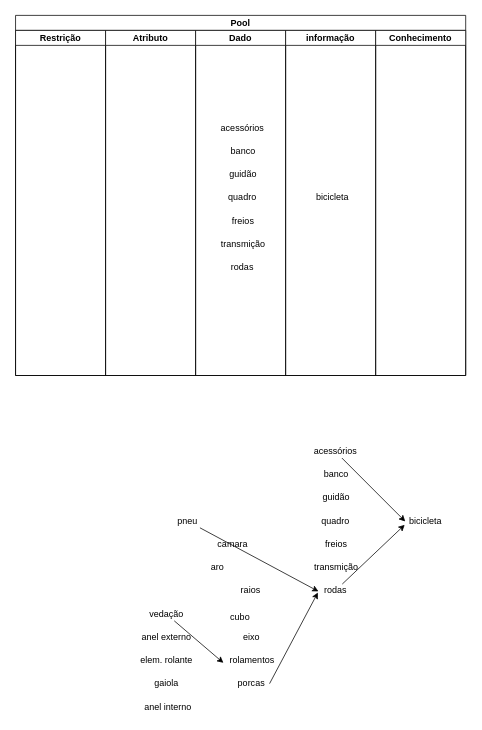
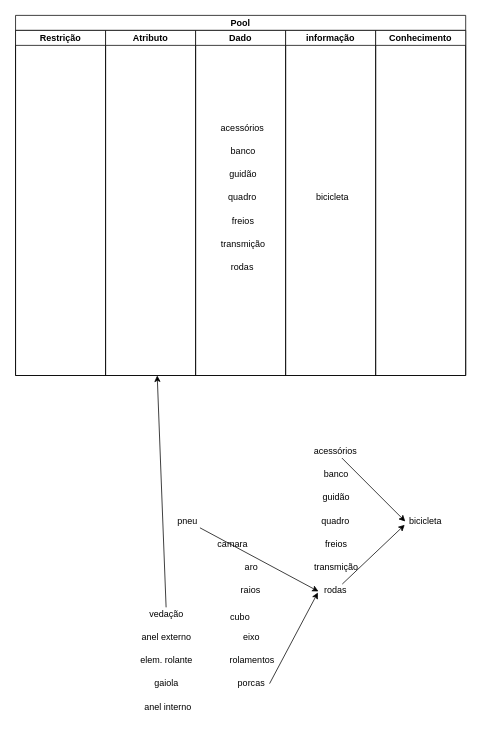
  <mxCell id="0" />
  <mxCell id="1" parent="0" />
  <mxCell id="2" value="Pool" style="swimlane;childLayout=stackLayout;resizeParent=1;resizeParentMax=0;startSize=20;" vertex="1" parent="1"><mxGeometry x="20" y="20" width="600" height="480" as="geometry"><mxRectangle x="-1298" y="-2057" width="53" height="20" as="alternateBounds" /></mxGeometry></mxCell>
  <mxCell id="3" value="Restrição" style="swimlane;startSize=20;" vertex="1" parent="2"><mxGeometry y="20" width="120" height="460" as="geometry"><mxRectangle y="20" width="24" height="460" as="alternateBounds" /></mxGeometry></mxCell>
  <mxCell id="4" value="Atributo" style="swimlane;startSize=20;" vertex="1" parent="2"><mxGeometry x="120" y="20" width="120" height="460" as="geometry" /></mxCell>
  <mxCell id="5" value="Dado" style="swimlane;startSize=20;" vertex="1" parent="2"><mxGeometry x="240" y="20" width="120" height="460" as="geometry" /></mxCell>
  <mxCell id="6" value="quadro" style="text;html=1;resizable=0;autosize=1;align=center;verticalAlign=middle;points=[];fillColor=none;strokeColor=none;rounded=0;" vertex="1" parent="5"><mxGeometry x="38.5" y="214" width="47" height="18" as="geometry" /></mxCell>
  <mxCell id="7" value="freios" style="text;html=1;resizable=0;autosize=1;align=center;verticalAlign=middle;points=[];fillColor=none;strokeColor=none;rounded=0;" vertex="1" parent="5"><mxGeometry x="43" y="245" width="39" height="18" as="geometry" /></mxCell>
  <mxCell id="8" value="guidão" style="text;html=1;resizable=0;autosize=1;align=center;verticalAlign=middle;points=[];fillColor=none;strokeColor=none;rounded=0;" vertex="1" parent="5"><mxGeometry x="39.5" y="183" width="46" height="18" as="geometry" /></mxCell>
  <mxCell id="9" value="banco" style="text;html=1;resizable=0;autosize=1;align=center;verticalAlign=middle;points=[];fillColor=none;strokeColor=none;rounded=0;" vertex="1" parent="5"><mxGeometry x="41" y="152" width="43" height="18" as="geometry" /></mxCell>
  <mxCell id="10" value="transmição" style="text;html=1;resizable=0;autosize=1;align=center;verticalAlign=middle;points=[];fillColor=none;strokeColor=none;rounded=0;" vertex="1" parent="5"><mxGeometry x="28" y="276" width="69" height="18" as="geometry" /></mxCell>
  <mxCell id="11" value="rodas" style="text;html=1;resizable=0;autosize=1;align=center;verticalAlign=middle;points=[];fillColor=none;strokeColor=none;rounded=0;" vertex="1" parent="5"><mxGeometry x="42" y="307" width="40" height="18" as="geometry" /></mxCell>
  <mxCell id="12" value="acessórios" style="text;html=1;resizable=0;autosize=1;align=center;verticalAlign=middle;points=[];fillColor=none;strokeColor=none;rounded=0;" vertex="1" parent="5"><mxGeometry x="28.5" y="121" width="67" height="18" as="geometry" /></mxCell>
  <mxCell id="13" value="informação" style="swimlane;startSize=20;" vertex="1" parent="2"><mxGeometry x="360" y="20" width="120" height="460" as="geometry" /></mxCell>
  <mxCell id="14" value="bicicleta" style="text;html=1;resizable=0;autosize=1;align=center;verticalAlign=middle;points=[];fillColor=none;strokeColor=none;rounded=0;" vertex="1" parent="13"><mxGeometry x="35.5" y="214" width="53" height="18" as="geometry" /></mxCell>
  <mxCell id="15" value="Conhecimento" style="swimlane;startSize=20;" vertex="1" parent="2"><mxGeometry x="480" y="20" width="120" height="460" as="geometry" /></mxCell>
  <mxCell id="16" value="quadro" style="text;html=1;resizable=0;autosize=1;align=center;verticalAlign=middle;points=[];fillColor=none;strokeColor=none;rounded=0;" vertex="1" parent="1"><mxGeometry x="422.5" y="685" width="47" height="18" as="geometry" /></mxCell>
  <mxCell id="17" value="freios" style="text;html=1;resizable=0;autosize=1;align=center;verticalAlign=middle;points=[];fillColor=none;strokeColor=none;rounded=0;" vertex="1" parent="1"><mxGeometry x="427" y="716" width="39" height="18" as="geometry" /></mxCell>
  <mxCell id="18" value="guidão" style="text;html=1;resizable=0;autosize=1;align=center;verticalAlign=middle;points=[];fillColor=none;strokeColor=none;rounded=0;" vertex="1" parent="1"><mxGeometry x="423.5" y="654" width="46" height="18" as="geometry" /></mxCell>
  <mxCell id="19" value="banco" style="text;html=1;resizable=0;autosize=1;align=center;verticalAlign=middle;points=[];fillColor=none;strokeColor=none;rounded=0;" vertex="1" parent="1"><mxGeometry x="425" y="623" width="43" height="18" as="geometry" /></mxCell>
  <mxCell id="20" value="transmição" style="text;html=1;resizable=0;autosize=1;align=center;verticalAlign=middle;points=[];fillColor=none;strokeColor=none;rounded=0;" vertex="1" parent="1"><mxGeometry x="412" y="747" width="69" height="18" as="geometry" /></mxCell>
  <mxCell id="21" value="" style="edgeStyle=none;html=1;entryX=-0.015;entryY=0.779;entryDx=0;entryDy=0;entryPerimeter=0;" edge="1" parent="1" source="22" target="25"><mxGeometry relative="1" as="geometry"><mxPoint x="506" y="787" as="targetPoint" /></mxGeometry></mxCell>
  <mxCell id="22" value="rodas" style="text;html=1;resizable=0;autosize=1;align=center;verticalAlign=middle;points=[];fillColor=none;strokeColor=none;rounded=0;" vertex="1" parent="1"><mxGeometry x="426" y="778" width="40" height="18" as="geometry" /></mxCell>
  <mxCell id="23" value="" style="edgeStyle=none;html=1;entryX=-0.001;entryY=0.532;entryDx=0;entryDy=0;entryPerimeter=0;" edge="1" parent="1" source="24" target="25"><mxGeometry relative="1" as="geometry"><mxPoint x="533" y="601" as="targetPoint" /></mxGeometry></mxCell>
  <mxCell id="24" value="acessórios" style="text;html=1;resizable=0;autosize=1;align=center;verticalAlign=middle;points=[];fillColor=none;strokeColor=none;rounded=0;" vertex="1" parent="1"><mxGeometry x="412.5" y="592" width="67" height="18" as="geometry" /></mxCell>
  <mxCell id="25" value="bicicleta" style="text;html=1;resizable=0;autosize=1;align=center;verticalAlign=middle;points=[];fillColor=none;strokeColor=none;rounded=0;" vertex="1" parent="1"><mxGeometry x="539.5" y="685" width="53" height="18" as="geometry" /></mxCell>
  <mxCell id="26" value="raios" style="text;html=1;resizable=0;autosize=1;align=center;verticalAlign=middle;points=[];fillColor=none;strokeColor=none;rounded=0;" vertex="1" parent="1"><mxGeometry x="315" y="778" width="36" height="18" as="geometry" /></mxCell>
- <mxCell id="27" value="aro" style="text;html=1;resizable=0;autosize=1;align=center;verticalAlign=middle;points=[];fillColor=none;strokeColor=none;rounded=0;" vertex="1" parent="1"><mxGeometry x="275" y="747" width="27" height="18" as="geometry" /></mxCell>
+ <mxCell id="27" value="aro" style="text;html=1;resizable=0;autosize=1;align=center;verticalAlign=middle;points=[];fillColor=none;strokeColor=none;rounded=0;" vertex="1" parent="1"><mxGeometry x="320" y="747" width="27" height="18" as="geometry" /></mxCell>
  <mxCell id="28" value="camara" style="text;html=1;resizable=0;autosize=1;align=center;verticalAlign=middle;points=[];fillColor=none;strokeColor=none;rounded=0;" vertex="1" parent="1"><mxGeometry x="284" y="716" width="50" height="18" as="geometry" /></mxCell>
  <mxCell id="29" value="cubo" style="text;html=1;resizable=0;autosize=1;align=center;verticalAlign=middle;points=[];fillColor=none;strokeColor=none;rounded=0;" vertex="1" parent="1"><mxGeometry x="300.5" y="814" width="36" height="18" as="geometry" /></mxCell>
  <mxCell id="30" value="eixo" style="text;html=1;resizable=0;autosize=1;align=center;verticalAlign=middle;points=[];fillColor=none;strokeColor=none;rounded=0;" vertex="1" parent="1"><mxGeometry x="318" y="840" width="32" height="18" as="geometry" /></mxCell>
  <mxCell id="31" value="" style="edgeStyle=none;html=1;exitX=1.034;exitY=0.485;exitDx=0;exitDy=0;exitPerimeter=0;entryX=-0.075;entryY=0.625;entryDx=0;entryDy=0;entryPerimeter=0;" edge="1" parent="1" source="33" target="22"><mxGeometry relative="1" as="geometry"><mxPoint x="423.5" y="880" as="targetPoint" /></mxGeometry></mxCell>
  <mxCell id="32" value="rolamentos" style="text;html=1;resizable=0;autosize=1;align=center;verticalAlign=middle;points=[];fillColor=none;strokeColor=none;rounded=0;" vertex="1" parent="1"><mxGeometry x="300" y="871" width="69" height="18" as="geometry" /></mxCell>
  <mxCell id="33" value="porcas" style="text;html=1;resizable=0;autosize=1;align=center;verticalAlign=middle;points=[];fillColor=none;strokeColor=none;rounded=0;" vertex="1" parent="1"><mxGeometry x="311" y="902" width="46" height="18" as="geometry" /></mxCell>
  <mxCell id="34" value="" style="edgeStyle=none;html=1;entryX=-0.056;entryY=0.543;entryDx=0;entryDy=0;entryPerimeter=0;" edge="1" parent="1" source="35" target="22"><mxGeometry relative="1" as="geometry" /></mxCell>
  <mxCell id="35" value="pneu" style="text;html=1;resizable=0;autosize=1;align=center;verticalAlign=middle;points=[];fillColor=none;strokeColor=none;rounded=0;" vertex="1" parent="1"><mxGeometry x="230.5" y="685" width="37" height="18" as="geometry" /></mxCell>
  <mxCell id="36" value="elem. rolante" style="text;html=1;resizable=0;autosize=1;align=center;verticalAlign=middle;points=[];fillColor=none;strokeColor=none;rounded=0;" vertex="1" parent="1"><mxGeometry x="181" y="871" width="79" height="18" as="geometry" /></mxCell>
  <mxCell id="37" value="gaiola" style="text;html=1;resizable=0;autosize=1;align=center;verticalAlign=middle;points=[];fillColor=none;strokeColor=none;rounded=0;" vertex="1" parent="1"><mxGeometry x="200" y="902" width="42" height="18" as="geometry" /></mxCell>
  <mxCell id="38" value="anel externo" style="text;html=1;resizable=0;autosize=1;align=center;verticalAlign=middle;points=[];fillColor=none;strokeColor=none;rounded=0;" vertex="1" parent="1"><mxGeometry x="182.5" y="840" width="76" height="18" as="geometry" /></mxCell>
  <mxCell id="39" value="anel interno" style="text;html=1;resizable=0;autosize=1;align=center;verticalAlign=middle;points=[];fillColor=none;strokeColor=none;rounded=0;" vertex="1" parent="1"><mxGeometry x="186" y="933" width="73" height="18" as="geometry" /></mxCell>
- <mxCell id="40" value="" style="edgeStyle=none;html=1;entryX=-0.043;entryY=0.667;entryDx=0;entryDy=0;entryPerimeter=0;" edge="1" parent="1" source="41" target="32"><mxGeometry relative="1" as="geometry" /></mxCell>
+ <mxCell id="40" value="" style="edgeStyle=none;html=1;" edge="1" parent="1" source="41" target="4"><mxGeometry relative="1" as="geometry" /></mxCell>
  <mxCell id="41" value="vedação" style="text;html=1;resizable=0;autosize=1;align=center;verticalAlign=middle;points=[];fillColor=none;strokeColor=none;rounded=0;" vertex="1" parent="1"><mxGeometry x="193.5" y="809" width="55" height="18" as="geometry" /></mxCell>
